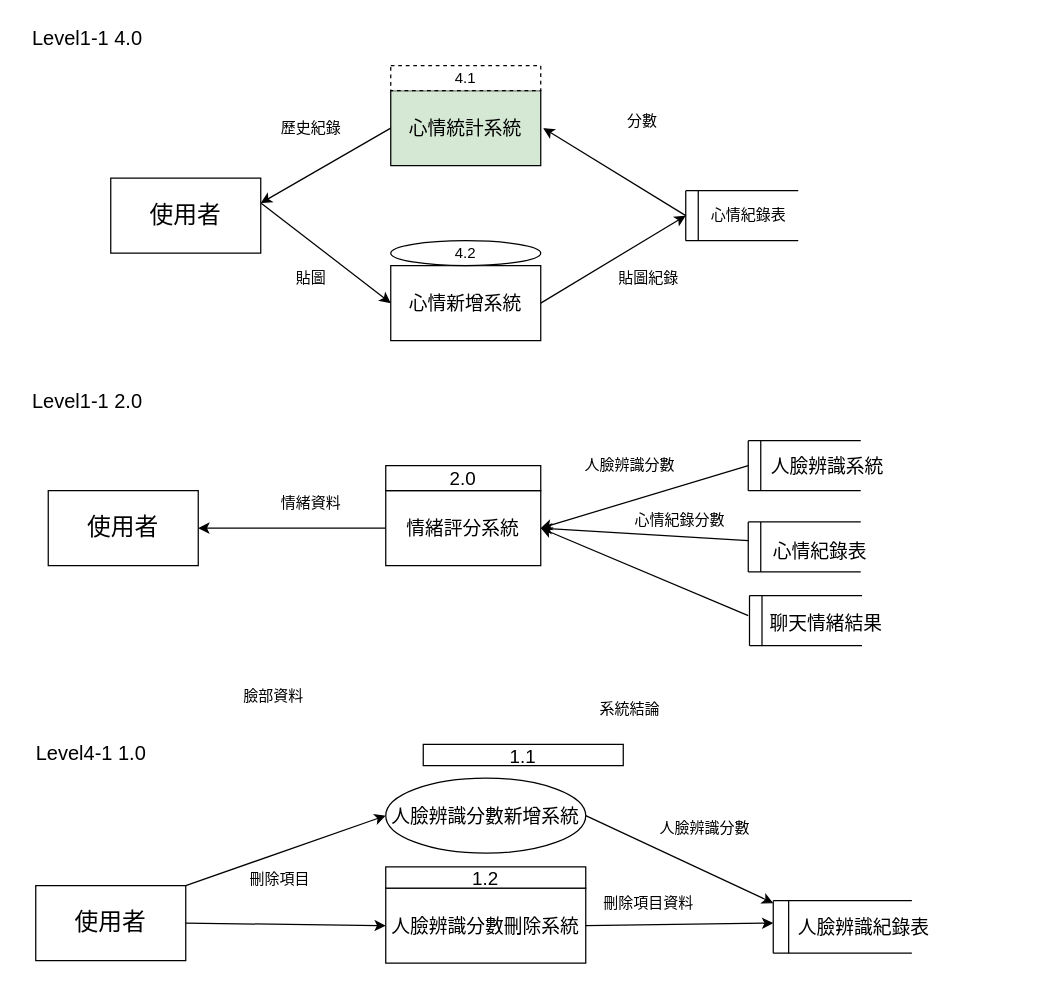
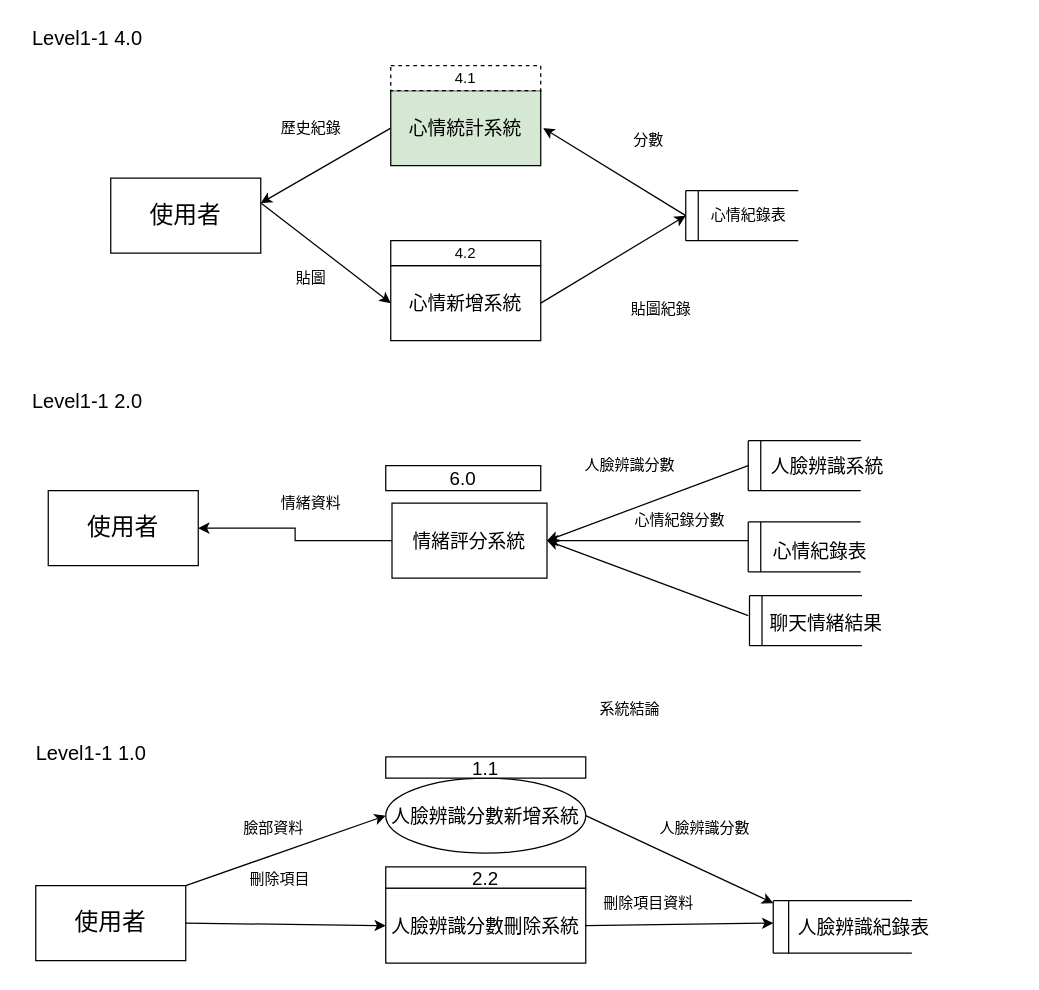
  <mxCell id="0" />
  <mxCell id="1" parent="0" />
  <mxCell id="2" value="&lt;span style=&quot;font-size: 19px&quot;&gt;使用者&lt;/span&gt;" style="rounded=0;whiteSpace=wrap;html=1;" parent="1" vertex="1"><mxGeometry x="88" y="142" width="120" height="60" as="geometry" /></mxCell>
  <mxCell id="3" value="&lt;font style=&quot;font-size: 15px&quot;&gt;心情統計系統&lt;/font&gt;" style="rounded=0;whiteSpace=wrap;html=1;fillColor=#d5e8d4;" parent="1" vertex="1"><mxGeometry x="312" y="72" width="120" height="60" as="geometry" /></mxCell>
  <mxCell id="4" value="&lt;font style=&quot;font-size: 15px&quot;&gt;心情新增系統&lt;/font&gt;" style="rounded=0;whiteSpace=wrap;html=1;" parent="1" vertex="1"><mxGeometry x="312" y="212" width="120" height="60" as="geometry" /></mxCell>
  <mxCell id="5" style="edgeStyle=orthogonalEdgeStyle;rounded=0;orthogonalLoop=1;jettySize=auto;html=1;entryX=1;entryY=0.5;entryDx=0;entryDy=0;" parent="1" source="6" target="21" edge="1"><mxGeometry relative="1" as="geometry" /></mxCell>
- <mxCell id="6" value="&lt;font style=&quot;font-size: 15px&quot;&gt;情緒評分系統&lt;/font&gt;" style="rounded=0;whiteSpace=wrap;html=1;" parent="1" vertex="1"><mxGeometry x="308" y="392" width="124" height="60" as="geometry" /></mxCell>
+ <mxCell id="6" value="&lt;font style=&quot;font-size: 15px&quot;&gt;情緒評分系統&lt;/font&gt;" style="rounded=0;whiteSpace=wrap;html=1;" parent="1" vertex="1"><mxGeometry x="313" y="402" width="124" height="60" as="geometry" /></mxCell>
  <mxCell id="7" value="" style="group" parent="1" vertex="1" connectable="0"><mxGeometry x="548" y="152" width="90" height="40" as="geometry" /></mxCell>
  <mxCell id="8" value="" style="endArrow=none;html=1;" parent="7" edge="1"><mxGeometry width="50" height="50" relative="1" as="geometry"><mxPoint as="sourcePoint" /><mxPoint x="90" as="targetPoint" /></mxGeometry></mxCell>
  <mxCell id="9" value="" style="endArrow=none;html=1;" parent="7" edge="1"><mxGeometry width="50" height="50" relative="1" as="geometry"><mxPoint y="40" as="sourcePoint" /><mxPoint x="90" y="40" as="targetPoint" /></mxGeometry></mxCell>
  <mxCell id="10" value="" style="endArrow=none;html=1;" parent="7" edge="1"><mxGeometry width="50" height="50" relative="1" as="geometry"><mxPoint as="sourcePoint" /><mxPoint y="40" as="targetPoint" /></mxGeometry></mxCell>
  <mxCell id="11" value="" style="endArrow=none;html=1;" parent="7" edge="1"><mxGeometry width="50" height="50" relative="1" as="geometry"><mxPoint x="10" as="sourcePoint" /><mxPoint x="10" y="40" as="targetPoint" /></mxGeometry></mxCell>
  <mxCell id="12" value="心情紀錄表" style="text;html=1;align=center;verticalAlign=middle;resizable=0;points=[];autosize=1;" parent="7" vertex="1"><mxGeometry x="10" y="10" width="80" height="20" as="geometry" /></mxCell>
  <mxCell id="13" value="" style="endArrow=classic;html=1;entryX=0;entryY=0.5;entryDx=0;entryDy=0;exitX=1.003;exitY=0.334;exitDx=0;exitDy=0;exitPerimeter=0;" parent="1" source="2" target="4" edge="1"><mxGeometry width="50" height="50" relative="1" as="geometry"><mxPoint x="238" y="152" as="sourcePoint" /><mxPoint x="288" y="102" as="targetPoint" /></mxGeometry></mxCell>
  <mxCell id="14" value="" style="endArrow=classic;html=1;exitX=1.003;exitY=0.334;exitDx=0;exitDy=0;exitPerimeter=0;" parent="1" edge="1"><mxGeometry width="50" height="50" relative="1" as="geometry"><mxPoint x="432" y="242" as="sourcePoint" /><mxPoint x="548" y="172" as="targetPoint" /></mxGeometry></mxCell>
  <mxCell id="15" value="" style="endArrow=classic;html=1;" parent="1" edge="1"><mxGeometry width="50" height="50" relative="1" as="geometry"><mxPoint x="548" y="172" as="sourcePoint" /><mxPoint x="434" y="102" as="targetPoint" /></mxGeometry></mxCell>
  <mxCell id="16" value="" style="endArrow=classic;html=1;exitX=0;exitY=0.5;exitDx=0;exitDy=0;" parent="1" source="3" edge="1"><mxGeometry width="50" height="50" relative="1" as="geometry"><mxPoint x="322" y="232" as="sourcePoint" /><mxPoint x="208" y="162" as="targetPoint" /></mxGeometry></mxCell>
  <mxCell id="17" value="貼圖" style="text;html=1;align=center;verticalAlign=middle;resizable=0;points=[];autosize=1;" parent="1" vertex="1"><mxGeometry x="228" y="212" width="40" height="20" as="geometry" /></mxCell>
  <mxCell id="18" value="歷史紀錄" style="text;html=1;align=center;verticalAlign=middle;resizable=0;points=[];autosize=1;" parent="1" vertex="1"><mxGeometry x="218" y="92" width="60" height="20" as="geometry" /></mxCell>
- <mxCell id="19" value="貼圖紀錄" style="text;html=1;align=center;verticalAlign=middle;resizable=0;points=[];autosize=1;" parent="1" vertex="1"><mxGeometry x="488" y="212" width="60" height="20" as="geometry" /></mxCell>
- <mxCell id="20" value="分數" style="text;html=1;align=center;verticalAlign=middle;resizable=0;points=[];autosize=1;" parent="1" vertex="1"><mxGeometry x="493" y="87" width="40" height="20" as="geometry" /></mxCell>
+ <mxCell id="19" value="貼圖紀錄" style="text;html=1;align=center;verticalAlign=middle;resizable=0;points=[];autosize=1;" parent="1" vertex="1"><mxGeometry x="498" y="237" width="60" height="20" as="geometry" /></mxCell>
+ <mxCell id="20" value="分數" style="text;html=1;align=center;verticalAlign=middle;resizable=0;points=[];autosize=1;" parent="1" vertex="1"><mxGeometry x="498" y="102" width="40" height="20" as="geometry" /></mxCell>
  <mxCell id="21" value="&lt;span style=&quot;font-size: 19px&quot;&gt;使用者&lt;/span&gt;" style="rounded=0;whiteSpace=wrap;html=1;" parent="1" vertex="1"><mxGeometry x="38" y="392" width="120" height="60" as="geometry" /></mxCell>
  <mxCell id="22" value="" style="group;fontStyle=1" parent="1" vertex="1" connectable="0"><mxGeometry x="598" y="352" width="105" height="40" as="geometry" /></mxCell>
  <mxCell id="23" value="" style="endArrow=none;html=1;fontStyle=1" parent="22" edge="1"><mxGeometry width="50" height="50" relative="1" as="geometry"><mxPoint as="sourcePoint" /><mxPoint x="90" as="targetPoint" /></mxGeometry></mxCell>
  <mxCell id="24" value="" style="endArrow=none;html=1;fontStyle=1" parent="22" edge="1"><mxGeometry width="50" height="50" relative="1" as="geometry"><mxPoint y="40" as="sourcePoint" /><mxPoint x="90" y="40" as="targetPoint" /></mxGeometry></mxCell>
  <mxCell id="25" value="" style="endArrow=none;html=1;fontStyle=1" parent="22" edge="1"><mxGeometry width="50" height="50" relative="1" as="geometry"><mxPoint as="sourcePoint" /><mxPoint y="40" as="targetPoint" /></mxGeometry></mxCell>
  <mxCell id="26" value="" style="endArrow=none;html=1;fontStyle=1" parent="22" edge="1"><mxGeometry width="50" height="50" relative="1" as="geometry"><mxPoint x="10" as="sourcePoint" /><mxPoint x="10" y="40" as="targetPoint" /></mxGeometry></mxCell>
  <mxCell id="27" value="" style="group" parent="1" vertex="1" connectable="0"><mxGeometry x="598" y="417" width="95" height="40" as="geometry" /></mxCell>
  <mxCell id="28" value="" style="endArrow=none;html=1;" parent="27" edge="1"><mxGeometry width="50" height="50" relative="1" as="geometry"><mxPoint as="sourcePoint" /><mxPoint x="90" as="targetPoint" /></mxGeometry></mxCell>
  <mxCell id="29" value="" style="endArrow=none;html=1;" parent="27" edge="1"><mxGeometry width="50" height="50" relative="1" as="geometry"><mxPoint y="40" as="sourcePoint" /><mxPoint x="90" y="40" as="targetPoint" /></mxGeometry></mxCell>
  <mxCell id="30" value="" style="endArrow=none;html=1;" parent="27" edge="1"><mxGeometry width="50" height="50" relative="1" as="geometry"><mxPoint as="sourcePoint" /><mxPoint y="40" as="targetPoint" /></mxGeometry></mxCell>
  <mxCell id="31" value="" style="endArrow=none;html=1;" parent="27" edge="1"><mxGeometry width="50" height="50" relative="1" as="geometry"><mxPoint x="10" as="sourcePoint" /><mxPoint x="10" y="40" as="targetPoint" /></mxGeometry></mxCell>
  <mxCell id="32" value="" style="group" parent="1" vertex="1" connectable="0"><mxGeometry x="599" y="476" width="107" height="40" as="geometry" /></mxCell>
  <mxCell id="33" value="" style="endArrow=none;html=1;" parent="32" edge="1"><mxGeometry width="50" height="50" relative="1" as="geometry"><mxPoint as="sourcePoint" /><mxPoint x="90" as="targetPoint" /></mxGeometry></mxCell>
  <mxCell id="34" value="" style="endArrow=none;html=1;" parent="32" edge="1"><mxGeometry width="50" height="50" relative="1" as="geometry"><mxPoint y="40" as="sourcePoint" /><mxPoint x="90" y="40" as="targetPoint" /></mxGeometry></mxCell>
  <mxCell id="35" value="" style="endArrow=none;html=1;" parent="32" edge="1"><mxGeometry width="50" height="50" relative="1" as="geometry"><mxPoint as="sourcePoint" /><mxPoint y="40" as="targetPoint" /></mxGeometry></mxCell>
  <mxCell id="36" value="" style="endArrow=none;html=1;" parent="32" edge="1"><mxGeometry width="50" height="50" relative="1" as="geometry"><mxPoint x="10" as="sourcePoint" /><mxPoint x="10" y="40" as="targetPoint" /></mxGeometry></mxCell>
  <mxCell id="37" value="&lt;font style=&quot;font-size: 15px&quot;&gt;聊天情緒結果&lt;/font&gt;" style="text;html=1;align=center;verticalAlign=middle;resizable=0;points=[];autosize=1;" parent="32" vertex="1"><mxGeometry x="10" y="12" width="101" height="19" as="geometry" /></mxCell>
  <mxCell id="38" value="情緒資料" style="text;html=1;align=center;verticalAlign=middle;resizable=0;points=[];autosize=1;strokeColor=none;" parent="1" vertex="1"><mxGeometry x="218" y="392" width="60" height="20" as="geometry" /></mxCell>
  <mxCell id="39" value="" style="endArrow=classic;html=1;entryX=1;entryY=0.5;entryDx=0;entryDy=0;" parent="1" target="6" edge="1"><mxGeometry width="50" height="50" relative="1" as="geometry"><mxPoint x="598" y="372" as="sourcePoint" /><mxPoint x="528" y="362" as="targetPoint" /></mxGeometry></mxCell>
  <mxCell id="40" value="" style="endArrow=classic;html=1;entryX=1;entryY=0.5;entryDx=0;entryDy=0;" parent="1" target="6" edge="1"><mxGeometry width="50" height="50" relative="1" as="geometry"><mxPoint x="598" y="432" as="sourcePoint" /><mxPoint x="498" y="426" as="targetPoint" /></mxGeometry></mxCell>
  <mxCell id="41" value="" style="endArrow=classic;html=1;entryX=1;entryY=0.5;entryDx=0;entryDy=0;" parent="1" target="6" edge="1"><mxGeometry width="50" height="50" relative="1" as="geometry"><mxPoint x="598" y="492" as="sourcePoint" /><mxPoint x="432" y="426" as="targetPoint" /></mxGeometry></mxCell>
  <mxCell id="42" value="人臉辨識分數" style="text;html=1;align=center;verticalAlign=middle;resizable=0;points=[];autosize=1;strokeColor=none;" parent="1" vertex="1"><mxGeometry x="458" y="362" width="90" height="20" as="geometry" /></mxCell>
  <mxCell id="43" value="心情紀錄分數" style="text;html=1;align=center;verticalAlign=middle;resizable=0;points=[];autosize=1;strokeColor=none;" parent="1" vertex="1"><mxGeometry x="498" y="406" width="90" height="20" as="geometry" /></mxCell>
  <mxCell id="44" value="系統結論" style="text;html=1;align=center;verticalAlign=middle;resizable=0;points=[];autosize=1;strokeColor=none;" parent="1" vertex="1"><mxGeometry x="473" y="557" width="60" height="20" as="geometry" /></mxCell>
  <mxCell id="45" value="&lt;span style=&quot;font-size: 19px&quot;&gt;使用者&lt;/span&gt;" style="rounded=0;whiteSpace=wrap;html=1;" parent="1" vertex="1"><mxGeometry x="28" y="708" width="120" height="60" as="geometry" /></mxCell>
  <mxCell id="46" value="&lt;font style=&quot;font-size: 15px&quot;&gt;人臉辨識分數新增系統&lt;/font&gt;" style="ellipse;whiteSpace=wrap;html=1;" parent="1" vertex="1"><mxGeometry x="308" y="622" width="160" height="60" as="geometry" /></mxCell>
  <mxCell id="47" value="&lt;font style=&quot;font-size: 15px&quot;&gt;人臉辨識分數刪除系統&lt;/font&gt;" style="whiteSpace=wrap;html=1;" parent="1" vertex="1"><mxGeometry x="308" y="710" width="160" height="60" as="geometry" /></mxCell>
  <mxCell id="48" value="" style="group" parent="1" vertex="1" connectable="0"><mxGeometry x="618" y="720" width="191" height="42" as="geometry" /></mxCell>
  <mxCell id="49" value="" style="endArrow=none;html=1;" parent="48" edge="1"><mxGeometry width="50" height="50" relative="1" as="geometry"><mxPoint as="sourcePoint" /><mxPoint x="110.903" as="targetPoint" /></mxGeometry></mxCell>
  <mxCell id="50" value="" style="endArrow=none;html=1;" parent="48" edge="1"><mxGeometry width="50" height="50" relative="1" as="geometry"><mxPoint y="42" as="sourcePoint" /><mxPoint x="110.903" y="42" as="targetPoint" /></mxGeometry></mxCell>
  <mxCell id="51" value="" style="endArrow=none;html=1;" parent="48" edge="1"><mxGeometry width="50" height="50" relative="1" as="geometry"><mxPoint as="sourcePoint" /><mxPoint y="42" as="targetPoint" /></mxGeometry></mxCell>
  <mxCell id="52" value="" style="endArrow=none;html=1;" parent="48" edge="1"><mxGeometry width="50" height="50" relative="1" as="geometry"><mxPoint x="12.323" as="sourcePoint" /><mxPoint x="12.323" y="42" as="targetPoint" /></mxGeometry></mxCell>
  <mxCell id="53" value="&lt;span style=&quot;font-size: 15px&quot;&gt;人臉辨識紀錄表&lt;/span&gt;" style="text;html=1;align=center;verticalAlign=middle;resizable=0;points=[];autosize=1;" parent="48" vertex="1"><mxGeometry x="12.323" y="10.5" width="120" height="20" as="geometry" /></mxCell>
  <mxCell id="54" value="" style="endArrow=classic;html=1;exitX=1;exitY=0.5;exitDx=0;exitDy=0;" parent="1" source="46" edge="1"><mxGeometry width="50" height="50" relative="1" as="geometry"><mxPoint x="498" y="632" as="sourcePoint" /><mxPoint x="618" y="722" as="targetPoint" /></mxGeometry></mxCell>
  <mxCell id="55" value="" style="endArrow=classic;html=1;exitX=1;exitY=0.5;exitDx=0;exitDy=0;" parent="1" source="47" edge="1"><mxGeometry width="50" height="50" relative="1" as="geometry"><mxPoint x="498" y="632" as="sourcePoint" /><mxPoint x="618" y="738" as="targetPoint" /></mxGeometry></mxCell>
  <mxCell id="56" value="" style="endArrow=classic;html=1;exitX=1;exitY=0.5;exitDx=0;exitDy=0;entryX=0;entryY=0.5;entryDx=0;entryDy=0;" parent="1" source="45" target="47" edge="1"><mxGeometry width="50" height="50" relative="1" as="geometry"><mxPoint x="498" y="632" as="sourcePoint" /><mxPoint x="548" y="582" as="targetPoint" /></mxGeometry></mxCell>
  <mxCell id="57" value="刪除項目" style="text;html=1;align=center;verticalAlign=middle;resizable=0;points=[];autosize=1;strokeColor=none;" parent="1" vertex="1"><mxGeometry x="193" y="693" width="60" height="20" as="geometry" /></mxCell>
  <mxCell id="58" value="" style="endArrow=classic;html=1;entryX=0;entryY=0.5;entryDx=0;entryDy=0;" parent="1" target="46" edge="1"><mxGeometry width="50" height="50" relative="1" as="geometry"><mxPoint x="148" y="708" as="sourcePoint" /><mxPoint x="198" y="658" as="targetPoint" /></mxGeometry></mxCell>
- <mxCell id="59" value="臉部資料" style="text;html=1;align=center;verticalAlign=middle;resizable=0;points=[];autosize=1;strokeColor=none;" parent="1" vertex="1"><mxGeometry x="188" y="547" width="60" height="20" as="geometry" /></mxCell>
+ <mxCell id="59" value="臉部資料" style="text;html=1;align=center;verticalAlign=middle;resizable=0;points=[];autosize=1;strokeColor=none;" parent="1" vertex="1"><mxGeometry x="188" y="652" width="60" height="20" as="geometry" /></mxCell>
  <mxCell id="60" value="人臉辨識分數" style="text;html=1;align=center;verticalAlign=middle;resizable=0;points=[];autosize=1;strokeColor=none;" parent="1" vertex="1"><mxGeometry x="518" y="652" width="90" height="20" as="geometry" /></mxCell>
  <mxCell id="61" value="刪除項目資料" style="text;html=1;align=center;verticalAlign=middle;resizable=0;points=[];autosize=1;strokeColor=none;" parent="1" vertex="1"><mxGeometry x="473" y="712" width="90" height="20" as="geometry" /></mxCell>
  <mxCell id="62" value="&lt;font style=&quot;font-size: 16px&quot;&gt;Level1-1 4.0&lt;/font&gt;" style="text;html=1;align=center;verticalAlign=middle;resizable=0;points=[];autosize=1;strokeColor=none;perimeterSpacing=0;" parent="1" vertex="1"><mxGeometry x="20" y="20" width="98" height="19" as="geometry" /></mxCell>
  <mxCell id="63" value="&lt;span style=&quot;font-size: 16px&quot;&gt;Level1-1 2.0&lt;/span&gt;" style="text;html=1;align=center;verticalAlign=middle;resizable=0;points=[];autosize=1;strokeColor=none;perimeterSpacing=0;" parent="1" vertex="1"><mxGeometry x="20" y="310" width="98" height="19" as="geometry" /></mxCell>
- <mxCell id="64" value="&lt;span style=&quot;font-size: 16px&quot;&gt;Level4-1 1.0&lt;/span&gt;" style="text;html=1;align=center;verticalAlign=middle;resizable=0;points=[];autosize=1;strokeColor=none;perimeterSpacing=0;" parent="1" vertex="1"><mxGeometry x="23" y="592" width="98" height="19" as="geometry" /></mxCell>
+ <mxCell id="64" value="&lt;span style=&quot;font-size: 16px&quot;&gt;Level1-1 1.0&lt;/span&gt;" style="text;html=1;align=center;verticalAlign=middle;resizable=0;points=[];autosize=1;strokeColor=none;perimeterSpacing=0;" parent="1" vertex="1"><mxGeometry x="23" y="592" width="98" height="19" as="geometry" /></mxCell>
  <mxCell id="65" value="4.1" style="rounded=0;whiteSpace=wrap;html=1;dashed=1;" parent="1" vertex="1"><mxGeometry x="312" y="52" width="120" height="20" as="geometry" /></mxCell>
- <mxCell id="66" value="4.2" style="ellipse;whiteSpace=wrap;html=1;" parent="1" vertex="1"><mxGeometry x="312" y="192" width="120" height="20" as="geometry" /></mxCell>
- <mxCell id="67" value="&lt;font style=&quot;font-size: 15px&quot;&gt;1.1&lt;/font&gt;" style="whiteSpace=wrap;html=1;" parent="1" vertex="1"><mxGeometry x="338" y="595" width="160" height="17" as="geometry" /></mxCell>
- <mxCell id="68" value="&lt;font style=&quot;font-size: 15px&quot;&gt;1.2&lt;/font&gt;" style="whiteSpace=wrap;html=1;" parent="1" vertex="1"><mxGeometry x="308" y="693" width="160" height="17" as="geometry" /></mxCell>
- <mxCell id="69" value="&lt;span style=&quot;font-size: 15px&quot;&gt;2.0&lt;/span&gt;" style="rounded=0;whiteSpace=wrap;html=1;" parent="1" vertex="1"><mxGeometry x="308" y="372" width="124" height="20" as="geometry" /></mxCell>
+ <mxCell id="66" value="4.2" style="rounded=0;whiteSpace=wrap;html=1;" parent="1" vertex="1"><mxGeometry x="312" y="192" width="120" height="20" as="geometry" /></mxCell>
+ <mxCell id="67" value="&lt;font style=&quot;font-size: 15px&quot;&gt;1.1&lt;/font&gt;" style="whiteSpace=wrap;html=1;" parent="1" vertex="1"><mxGeometry x="308" y="605" width="160" height="17" as="geometry" /></mxCell>
+ <mxCell id="68" value="&lt;font style=&quot;font-size: 15px&quot;&gt;2.2&lt;/font&gt;" style="whiteSpace=wrap;html=1;" parent="1" vertex="1"><mxGeometry x="308" y="693" width="160" height="17" as="geometry" /></mxCell>
+ <mxCell id="69" value="&lt;span style=&quot;font-size: 15px&quot;&gt;6.0&lt;/span&gt;" style="rounded=0;whiteSpace=wrap;html=1;" parent="1" vertex="1"><mxGeometry x="308" y="372" width="124" height="20" as="geometry" /></mxCell>
  <mxCell id="70" value="&lt;font style=&quot;font-size: 15px&quot;&gt;心情紀錄表&lt;/font&gt;" style="text;html=1;align=center;verticalAlign=middle;resizable=0;points=[];autosize=1;" parent="1" vertex="1"><mxGeometry x="612" y="430" width="85" height="19" as="geometry" /></mxCell>
  <mxCell id="71" value="&lt;span style=&quot;font-weight: normal&quot;&gt;&lt;font style=&quot;font-size: 15px&quot;&gt;人臉辨識系統&lt;/font&gt;&lt;/span&gt;" style="text;html=1;align=center;verticalAlign=middle;resizable=0;points=[];autosize=1;fontStyle=1" parent="1" vertex="1"><mxGeometry x="610" y="362.5" width="101" height="19" as="geometry" /></mxCell>
